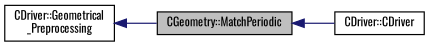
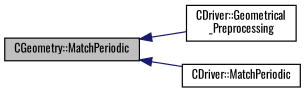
  digraph {
    fontname=Oswald
    rankdir=LR
    node [color=black fillcolor=white fontname=Oswald fontsize=10 shape=record style=filled]
    edge [color=midnightblue dir=back fontname=Oswald fontsize=10 labelfontname=Helvetica labelfontsize=10 style=solid]
    n1 [fillcolor=grey75 fontcolor=black height=0.2 label="CGeometry::MatchPeriodic" width=0.4]
    n2 [height=0.2 label="CDriver::Geometrical\l_Preprocessing" width=0.4]
-   n3 [height=0.2 label="CDriver::CDriver" width=0.4]
-   n2 -> n1
+   n3 [height=0.2 label="CDriver::MatchPeriodic" width=0.4]
+   n1 -> n2
    n1 -> n3
  }
